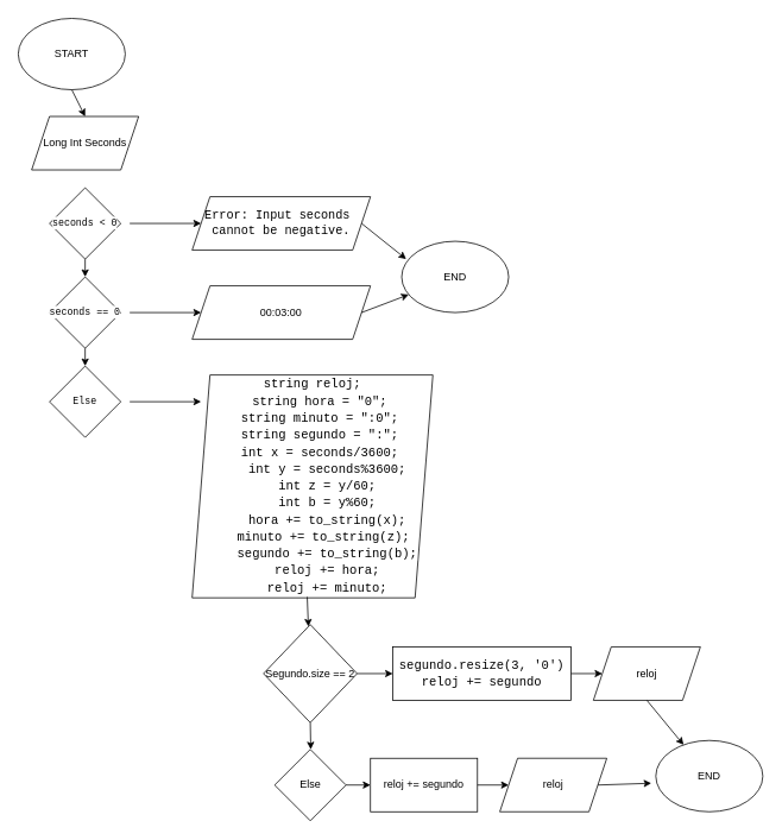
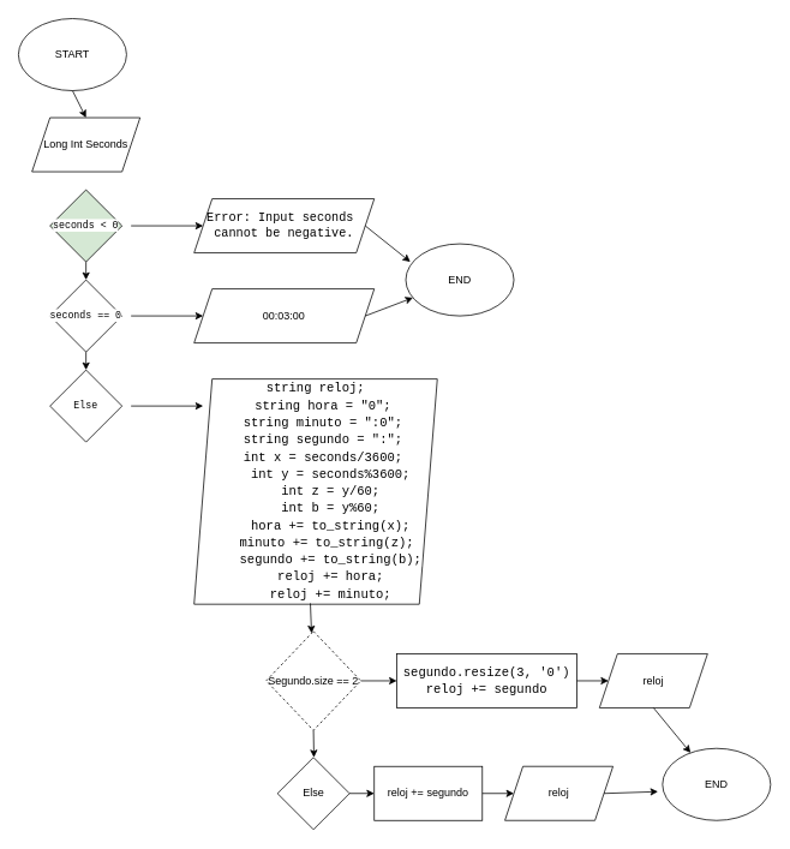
  <mxCell id="0" />
  <mxCell id="1" parent="0" />
  <mxCell id="2" value="START" style="ellipse;whiteSpace=wrap;html=1;" vertex="1" parent="1"><mxGeometry x="20" y="20" width="120" height="80" as="geometry" /></mxCell>
  <mxCell id="3" value="" style="endArrow=classic;html=1;rounded=0;exitX=0.5;exitY=1;exitDx=0;exitDy=0;" edge="1" parent="1" source="2"><mxGeometry width="50" height="50" relative="1" as="geometry"><mxPoint x="425" y="210" as="sourcePoint" /><mxPoint x="95" y="130" as="targetPoint" /></mxGeometry></mxCell>
  <mxCell id="4" value="Long Int Seconds" style="shape=parallelogram;perimeter=parallelogramPerimeter;whiteSpace=wrap;html=1;fixedSize=1;" vertex="1" parent="1"><mxGeometry x="35" y="130" width="120" height="60" as="geometry" /></mxCell>
- <mxCell id="5" value="&lt;div style=&quot;font-family: Consolas, &amp;quot;Courier New&amp;quot;, monospace; line-height: 19px; white-space: pre;&quot;&gt;&lt;span style=&quot;background-color: rgb(255, 255, 255);&quot;&gt;&lt;font style=&quot;font-size: 11px;&quot;&gt;seconds &amp;lt; 0&lt;/font&gt;&lt;/span&gt;&lt;/div&gt;" style="rhombus;whiteSpace=wrap;html=1;" vertex="1" parent="1"><mxGeometry x="55" y="210" width="80" height="80" as="geometry" /></mxCell>
+ <mxCell id="5" value="&lt;div style=&quot;font-family: Consolas, &amp;quot;Courier New&amp;quot;, monospace; line-height: 19px; white-space: pre;&quot;&gt;&lt;span style=&quot;background-color: rgb(255, 255, 255);&quot;&gt;&lt;font style=&quot;font-size: 11px;&quot;&gt;seconds &amp;lt; 0&lt;/font&gt;&lt;/span&gt;&lt;/div&gt;" style="rhombus;whiteSpace=wrap;html=1;fillColor=#d5e8d4;" vertex="1" parent="1"><mxGeometry x="55" y="210" width="80" height="80" as="geometry" /></mxCell>
  <mxCell id="6" value="" style="endArrow=classic;html=1;rounded=0;" edge="1" parent="1"><mxGeometry width="50" height="50" relative="1" as="geometry"><mxPoint x="145" y="250" as="sourcePoint" /><mxPoint x="225" y="250" as="targetPoint" /></mxGeometry></mxCell>
  <mxCell id="7" value="&lt;br&gt;&lt;span style=&quot;font-family: ui-monospace, SFMono-Regular, &amp;quot;SF Mono&amp;quot;, Menlo, Consolas, &amp;quot;Liberation Mono&amp;quot;, monospace; font-size: 13.6px; font-style: normal; font-variant-ligatures: normal; font-variant-caps: normal; font-weight: 400; letter-spacing: normal; orphans: 2; text-align: start; text-indent: 0px; text-transform: none; widows: 2; word-spacing: 0px; -webkit-text-stroke-width: 0px; white-space: break-spaces; text-decoration-thickness: initial; text-decoration-style: initial; text-decoration-color: initial; float: none; display: inline !important;&quot;&gt;Error: Input seconds cannot be negative.&lt;/span&gt;&lt;div&gt;&lt;br&gt;&lt;/div&gt;" style="shape=parallelogram;perimeter=parallelogramPerimeter;whiteSpace=wrap;html=1;fixedSize=1;" vertex="1" parent="1"><mxGeometry x="215" y="220" width="200" height="60" as="geometry" /></mxCell>
  <mxCell id="8" value="" style="endArrow=classic;html=1;rounded=0;exitX=0.5;exitY=1;exitDx=0;exitDy=0;" edge="1" parent="1" target="9"><mxGeometry width="50" height="50" relative="1" as="geometry"><mxPoint x="95" y="290" as="sourcePoint" /><mxPoint x="95" y="310" as="targetPoint" /></mxGeometry></mxCell>
  <mxCell id="9" value="&lt;div style=&quot;font-family: Consolas, &amp;quot;Courier New&amp;quot;, monospace; line-height: 19px; white-space: pre;&quot;&gt;&lt;span style=&quot;background-color: rgb(255, 255, 255);&quot;&gt;&lt;font style=&quot;font-size: 11px;&quot;&gt;seconds == 0&lt;/font&gt;&lt;/span&gt;&lt;/div&gt;" style="rhombus;whiteSpace=wrap;html=1;" vertex="1" parent="1"><mxGeometry x="55" y="310" width="80" height="80" as="geometry" /></mxCell>
  <mxCell id="10" value="" style="endArrow=classic;html=1;rounded=0;" edge="1" parent="1"><mxGeometry width="50" height="50" relative="1" as="geometry"><mxPoint x="145" y="350" as="sourcePoint" /><mxPoint x="225" y="350" as="targetPoint" /></mxGeometry></mxCell>
  <mxCell id="11" value="&lt;div&gt;00:03:00&lt;/div&gt;" style="shape=parallelogram;perimeter=parallelogramPerimeter;whiteSpace=wrap;html=1;fixedSize=1;" vertex="1" parent="1"><mxGeometry x="215" y="320" width="200" height="60" as="geometry" /></mxCell>
  <mxCell id="12" value="" style="endArrow=classic;html=1;rounded=0;exitX=0.5;exitY=1;exitDx=0;exitDy=0;" edge="1" parent="1" target="13"><mxGeometry width="50" height="50" relative="1" as="geometry"><mxPoint x="95" y="390" as="sourcePoint" /><mxPoint x="95" y="410" as="targetPoint" /></mxGeometry></mxCell>
  <mxCell id="13" value="&lt;div style=&quot;font-family: Consolas, &amp;quot;Courier New&amp;quot;, monospace; line-height: 19px; white-space: pre;&quot;&gt;&lt;span style=&quot;background-color: rgb(255, 255, 255);&quot;&gt;&lt;font style=&quot;font-size: 11px;&quot;&gt;Else&lt;/font&gt;&lt;/span&gt;&lt;/div&gt;" style="rhombus;whiteSpace=wrap;html=1;" vertex="1" parent="1"><mxGeometry x="55" y="410" width="80" height="80" as="geometry" /></mxCell>
  <mxCell id="14" value="" style="endArrow=classic;html=1;rounded=0;" edge="1" parent="1"><mxGeometry width="50" height="50" relative="1" as="geometry"><mxPoint x="145" y="450" as="sourcePoint" /><mxPoint x="225" y="450" as="targetPoint" /></mxGeometry></mxCell>
  <mxCell id="15" value="&lt;div&gt;&lt;div style=&quot;font-family: Consolas, &amp;quot;Courier New&amp;quot;, monospace; font-size: 14px; line-height: 19px; white-space: pre;&quot;&gt;&lt;div style=&quot;&quot;&gt;&lt;span style=&quot;background-color: rgb(255, 255, 255);&quot;&gt;string reloj;&lt;/span&gt;&lt;/div&gt;&lt;div style=&quot;&quot;&gt;&lt;span style=&quot;background-color: rgb(255, 255, 255);&quot;&gt;&amp;nbsp; string hora = &quot;0&quot;;&lt;/span&gt;&lt;/div&gt;&lt;div style=&quot;&quot;&gt;&lt;span style=&quot;background-color: rgb(255, 255, 255);&quot;&gt;&amp;nbsp; string minuto = &quot;:0&quot;;&lt;/span&gt;&lt;/div&gt;&lt;div style=&quot;&quot;&gt;&lt;span style=&quot;background-color: rgb(255, 255, 255);&quot;&gt;&amp;nbsp; string segundo = &quot;:&quot;;&lt;/span&gt;&lt;/div&gt;&lt;div style=&quot;&quot;&gt;&lt;span style=&quot;background-color: rgb(255, 255, 255);&quot;&gt;&amp;nbsp; int x = seconds/3600;&lt;/span&gt;&lt;/div&gt;&lt;div style=&quot;&quot;&gt;&lt;span style=&quot;background-color: rgb(255, 255, 255);&quot;&gt;&amp;nbsp; &amp;nbsp; int y = seconds%3600;&lt;/span&gt;&lt;/div&gt;&lt;div style=&quot;&quot;&gt;&lt;span style=&quot;background-color: rgb(255, 255, 255);&quot;&gt;&amp;nbsp; &amp;nbsp; int z = y/60;&lt;/span&gt;&lt;/div&gt;&lt;div style=&quot;&quot;&gt;&lt;span style=&quot;background-color: rgb(255, 255, 255);&quot;&gt;&amp;nbsp; &amp;nbsp; int b = y%60;&lt;/span&gt;&lt;/div&gt;&lt;div style=&quot;&quot;&gt;&lt;span style=&quot;background-color: rgb(255, 255, 255);&quot;&gt;&amp;nbsp; &amp;nbsp; hora += to_string(x);&lt;/span&gt;&lt;/div&gt;&lt;div style=&quot;&quot;&gt;&lt;span style=&quot;background-color: rgb(255, 255, 255);&quot;&gt;&amp;nbsp; &amp;nbsp;minuto += to_string(z);&lt;/span&gt;&lt;/div&gt;&lt;div style=&quot;&quot;&gt;&lt;span style=&quot;background-color: rgb(255, 255, 255);&quot;&gt;&amp;nbsp; &amp;nbsp; segundo += to_string(b);&lt;/span&gt;&lt;/div&gt;&lt;div style=&quot;&quot;&gt;&lt;span style=&quot;background-color: rgb(255, 255, 255);&quot;&gt;&amp;nbsp; &amp;nbsp; reloj += hora;&lt;/span&gt;&lt;/div&gt;&lt;div style=&quot;&quot;&gt;&lt;span style=&quot;background-color: rgb(255, 255, 255);&quot;&gt;&amp;nbsp; &amp;nbsp; reloj += minuto;&lt;/span&gt;&lt;/div&gt;&lt;/div&gt;&lt;/div&gt;" style="shape=parallelogram;perimeter=parallelogramPerimeter;whiteSpace=wrap;html=1;fixedSize=1;" vertex="1" parent="1"><mxGeometry x="215" y="420" width="270" height="250" as="geometry" /></mxCell>
  <mxCell id="16" value="" style="endArrow=classic;html=1;rounded=0;exitX=0.478;exitY=0.996;exitDx=0;exitDy=0;exitPerimeter=0;" edge="1" parent="1" source="15" target="17"><mxGeometry width="50" height="50" relative="1" as="geometry"><mxPoint x="405" y="600" as="sourcePoint" /><mxPoint x="350" y="700" as="targetPoint" /></mxGeometry></mxCell>
- <mxCell id="17" value="Segundo.size == 2" style="rhombus;whiteSpace=wrap;html=1;" vertex="1" parent="1"><mxGeometry x="295" y="700" width="105" height="110" as="geometry" /></mxCell>
+ <mxCell id="17" value="Segundo.size == 2" style="rhombus;whiteSpace=wrap;html=1;dashed=1;" vertex="1" parent="1"><mxGeometry x="295" y="700" width="105" height="110" as="geometry" /></mxCell>
  <mxCell id="18" value="" style="endArrow=classic;html=1;rounded=0;exitX=1;exitY=0.5;exitDx=0;exitDy=0;" edge="1" parent="1" source="17"><mxGeometry width="50" height="50" relative="1" as="geometry"><mxPoint x="390" y="900" as="sourcePoint" /><mxPoint x="440" y="755" as="targetPoint" /></mxGeometry></mxCell>
  <mxCell id="19" value="&lt;div style=&quot;font-family: Consolas, &amp;quot;Courier New&amp;quot;, monospace; font-weight: normal; font-size: 14px; line-height: 19px; white-space: pre;&quot;&gt;&lt;div style=&quot;&quot;&gt;&lt;span style=&quot;background-color: rgb(255, 255, 255);&quot;&gt;segundo.resize(3, '0')&lt;/span&gt;&lt;/div&gt;&lt;div style=&quot;&quot;&gt;&lt;span style=&quot;background-color: rgb(255, 255, 255);&quot;&gt;reloj += segundo&lt;/span&gt;&lt;/div&gt;&lt;/div&gt;" style="rounded=0;whiteSpace=wrap;html=1;align=center;" vertex="1" parent="1"><mxGeometry x="440" y="725" width="200" height="60" as="geometry" /></mxCell>
  <mxCell id="20" value="" style="endArrow=classic;html=1;rounded=0;exitX=0.5;exitY=1;exitDx=0;exitDy=0;" edge="1" parent="1" source="17"><mxGeometry width="50" height="50" relative="1" as="geometry"><mxPoint x="405" y="860" as="sourcePoint" /><mxPoint x="348" y="840" as="targetPoint" /></mxGeometry></mxCell>
  <mxCell id="21" value="Else" style="rhombus;whiteSpace=wrap;html=1;" vertex="1" parent="1"><mxGeometry x="307.5" y="840" width="80" height="80" as="geometry" /></mxCell>
  <mxCell id="22" value="" style="endArrow=classic;html=1;rounded=0;exitX=1;exitY=0.5;exitDx=0;exitDy=0;" edge="1" parent="1" source="21"><mxGeometry width="50" height="50" relative="1" as="geometry"><mxPoint x="405" y="860" as="sourcePoint" /><mxPoint x="415" y="880" as="targetPoint" /></mxGeometry></mxCell>
  <mxCell id="23" value="reloj += segundo" style="rounded=0;whiteSpace=wrap;html=1;" vertex="1" parent="1"><mxGeometry x="415" y="850" width="120" height="60" as="geometry" /></mxCell>
  <mxCell id="24" value="" style="endArrow=classic;html=1;rounded=0;exitX=1;exitY=0.5;exitDx=0;exitDy=0;" edge="1" parent="1" source="19"><mxGeometry width="50" height="50" relative="1" as="geometry"><mxPoint x="405" y="860" as="sourcePoint" /><mxPoint x="675" y="755" as="targetPoint" /></mxGeometry></mxCell>
  <mxCell id="25" value="reloj" style="shape=parallelogram;perimeter=parallelogramPerimeter;whiteSpace=wrap;html=1;fixedSize=1;" vertex="1" parent="1"><mxGeometry x="665" y="725" width="120" height="60" as="geometry" /></mxCell>
  <mxCell id="26" value="" style="endArrow=classic;html=1;rounded=0;exitX=1;exitY=0.5;exitDx=0;exitDy=0;" edge="1" parent="1"><mxGeometry width="50" height="50" relative="1" as="geometry"><mxPoint x="535" y="880" as="sourcePoint" /><mxPoint x="570" y="880" as="targetPoint" /></mxGeometry></mxCell>
  <mxCell id="27" value="reloj" style="shape=parallelogram;perimeter=parallelogramPerimeter;whiteSpace=wrap;html=1;fixedSize=1;" vertex="1" parent="1"><mxGeometry x="560" y="850" width="120" height="60" as="geometry" /></mxCell>
  <mxCell id="28" value="END" style="ellipse;whiteSpace=wrap;html=1;" vertex="1" parent="1"><mxGeometry x="450" y="270" width="120" height="80" as="geometry" /></mxCell>
  <mxCell id="29" value="" style="endArrow=classic;html=1;rounded=0;exitX=1;exitY=0.5;exitDx=0;exitDy=0;" edge="1" parent="1" source="11" target="28"><mxGeometry width="50" height="50" relative="1" as="geometry"><mxPoint x="485" y="460" as="sourcePoint" /><mxPoint x="535" y="410" as="targetPoint" /></mxGeometry></mxCell>
  <mxCell id="30" value="" style="endArrow=classic;html=1;rounded=0;exitX=1;exitY=0.5;exitDx=0;exitDy=0;entryX=0.042;entryY=0.25;entryDx=0;entryDy=0;entryPerimeter=0;" edge="1" parent="1" source="7" target="28"><mxGeometry width="50" height="50" relative="1" as="geometry"><mxPoint x="485" y="460" as="sourcePoint" /><mxPoint x="535" y="410" as="targetPoint" /></mxGeometry></mxCell>
  <mxCell id="31" value="END" style="ellipse;whiteSpace=wrap;html=1;" vertex="1" parent="1"><mxGeometry x="735" y="830" width="120" height="80" as="geometry" /></mxCell>
  <mxCell id="32" value="" style="endArrow=classic;html=1;rounded=0;exitX=0.5;exitY=1;exitDx=0;exitDy=0;" edge="1" parent="1" source="25" target="31"><mxGeometry width="50" height="50" relative="1" as="geometry"><mxPoint x="485" y="960" as="sourcePoint" /><mxPoint x="535" y="910" as="targetPoint" /></mxGeometry></mxCell>
  <mxCell id="33" value="" style="endArrow=classic;html=1;rounded=0;exitX=1;exitY=0.5;exitDx=0;exitDy=0;entryX=-0.042;entryY=0.6;entryDx=0;entryDy=0;entryPerimeter=0;" edge="1" parent="1" source="27" target="31"><mxGeometry width="50" height="50" relative="1" as="geometry"><mxPoint x="485" y="960" as="sourcePoint" /><mxPoint x="535" y="910" as="targetPoint" /></mxGeometry></mxCell>
